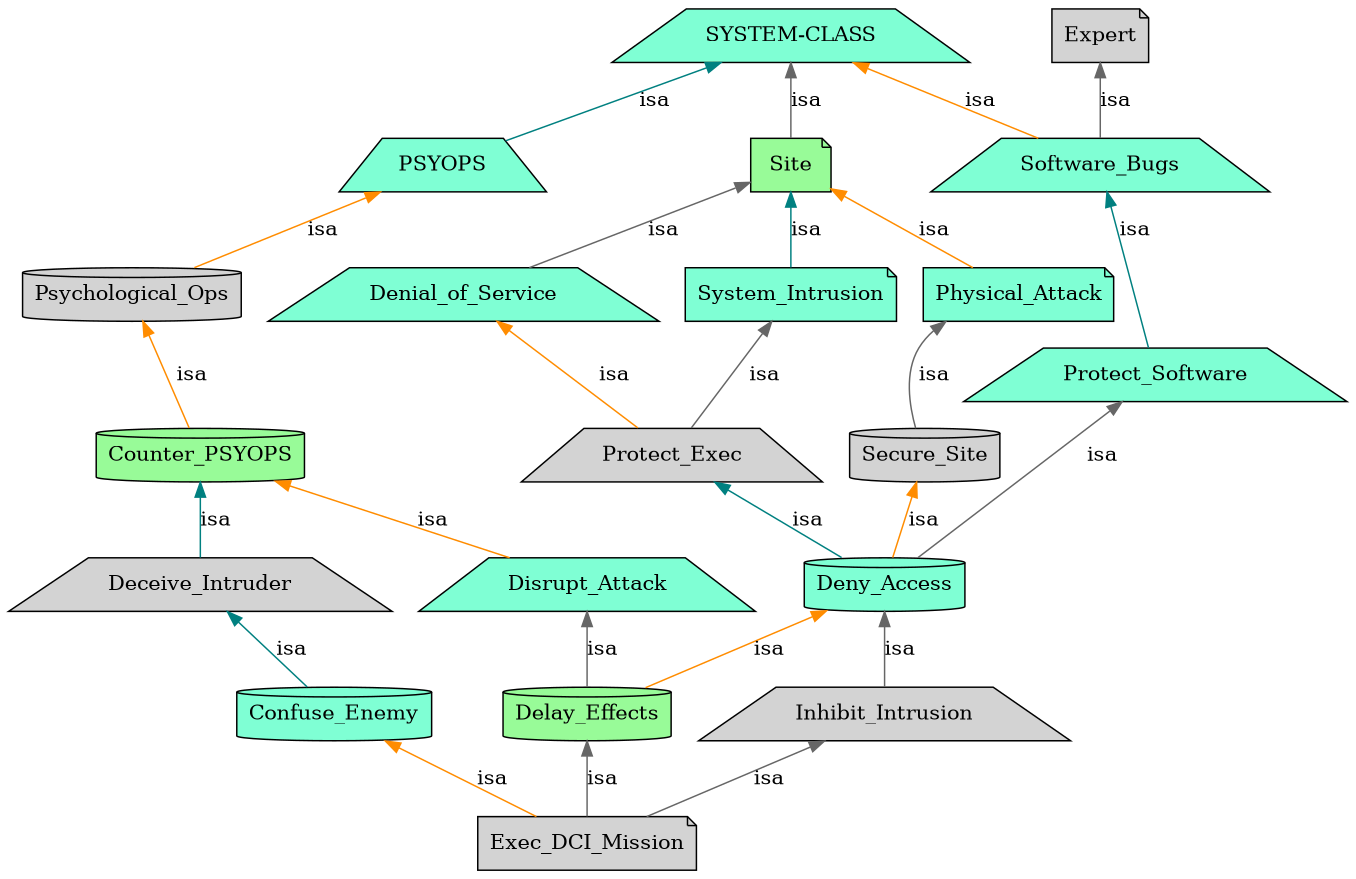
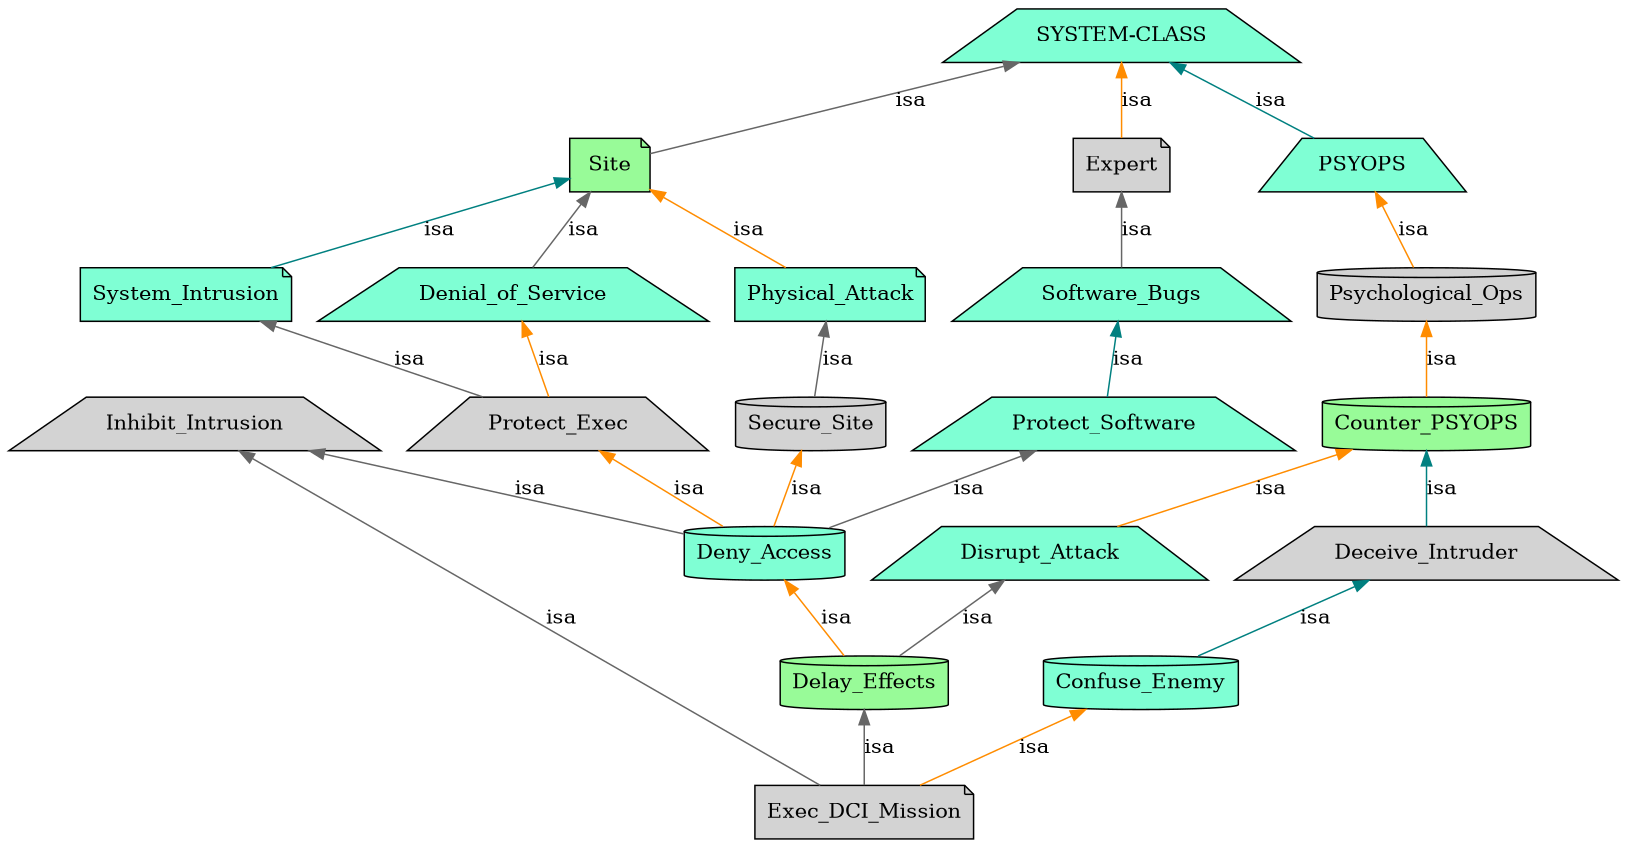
  digraph {
    node [color="0.0,0.0,0.0" fillcolor=aquamarine fontcolor="0.0,0.0,0.0" shape=trapezium style=filled]
    edge [color=gray40 dir=back fontcolor="0.0,0.0,0.0"]
    n1 [height=0.50 label=Physical_Attack shape=note width=1.47]
    n2 [fillcolor=lightgrey height=0.50 label=Secure_Site shape=cylinder width=1.11]
    n3 [height=0.50 label=Deny_Access shape=cylinder width=1.25]
    n4 [fillcolor=palegreen height=0.50 label=Site shape=note width=0.75]
    n5 [height=0.50 label=Denial_of_Service width=1.64]
    n6 [height=0.50 label=System_Intrusion shape=note width=1.56]
    n7 [fillcolor=lightgrey height=0.50 label=Protect_Exec width=1.58]
    n8 [fillcolor=lightgrey height=0.50 label=Inhibit_Intrusion width=1.50]
    n9 [fillcolor=palegreen height=0.50 label=Delay_Effects shape=cylinder width=1.31]
    n10 [height=0.50 label=Protect_Software width=1.53]
    n11 [height=0.50 label=Software_Bugs width=1.39]
    n12 [fillcolor=lightgrey height=0.50 label=Exec_DCI_Mission shape=note width=1.72]
    n13 [height=0.50 label="SYSTEM-CLASS" width=1.64]
    n14 [height=0.50 label=PSYOPS width=0.92]
    n15 [fillcolor=lightgrey height=0.50 label=Expert shape=note width=0.75]
    n16 [fillcolor=lightgrey height=0.50 label=Psychological_Ops shape=cylinder width=1.69]
    n17 [fillcolor=lightgrey height=0.50 label=Deceive_Intruder width=1.56]
    n18 [height=0.50 label=Confuse_Enemy shape=cylinder width=1.47]
    n19 [fillcolor=palegreen height=0.50 label=Counter_PSYOPS shape=cylinder width=1.64]
    n20 [height=0.50 label=Disrupt_Attack width=1.39]
    n1 -> n2 [label=isa]
    n2 -> n3 [color=darkorange label=isa]
-   n3 -> n8 [label=isa]
+   n8 -> n3 [label=isa]
    n3 -> n9 [color=darkorange label=isa]
    n4 -> n1 [color=darkorange label=isa]
    n4 -> n5 [label=isa]
    n4 -> n6 [color=teal label=isa]
    n5 -> n7 [color=darkorange label=isa]
    n6 -> n7 [label=isa]
-   n7 -> n3 [color=teal label=isa]
+   n7 -> n3 [color=darkorange label=isa]
    n8 -> n12 [label=isa]
    n9 -> n12 [label=isa]
    n10 -> n3 [label=isa]
    n11 -> n10 [color=teal label=isa]
    n13 -> n4 [label=isa]
    n13 -> n14 [color=teal label=isa]
-   n13 -> n11 [color=darkorange label=isa]
+   n13 -> n15 [color=darkorange label=isa]
    n14 -> n16 [color=darkorange label=isa]
    n15 -> n11 [label=isa]
    n16 -> n19 [color=darkorange label=isa]
    n17 -> n18 [color=teal label=isa]
    n18 -> n12 [color=darkorange label=isa]
    n19 -> n17 [color=teal label=isa]
    n19 -> n20 [color=darkorange label=isa]
    n20 -> n9 [label=isa]
  }
